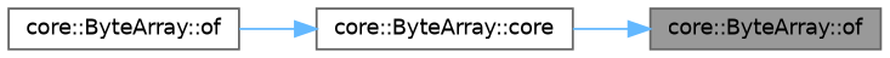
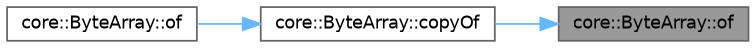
  digraph {
    rankdir=RL
    node [color=grey40 fillcolor=white fontname=Helvetica fontsize=10 shape=box style=filled]
    edge [color=steelblue1 dir=back fontname=Helvetica fontsize=10 labelfontname=Helvetica labelfontsize=10 style=solid]
    n1 [color=gray40 fillcolor=grey60 fontcolor=black height=0.2 label="core::ByteArray::of" width=0.4]
-   n2 [height=0.2 label="core::ByteArray::core" width=0.4]
+   n2 [height=0.2 label="core::ByteArray::copyOf" width=0.4]
    n3 [height=0.2 label="core::ByteArray::of" width=0.4]
    n1 -> n2
    n2 -> n3
  }
